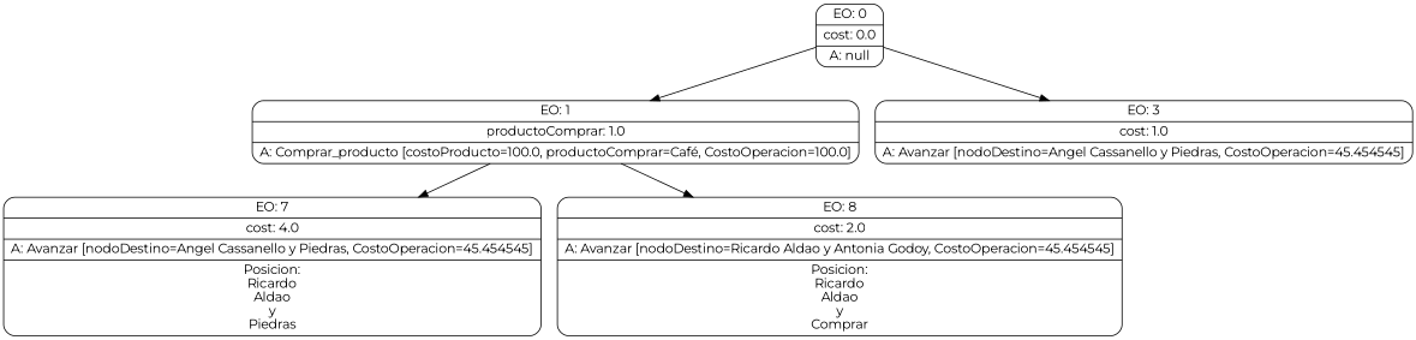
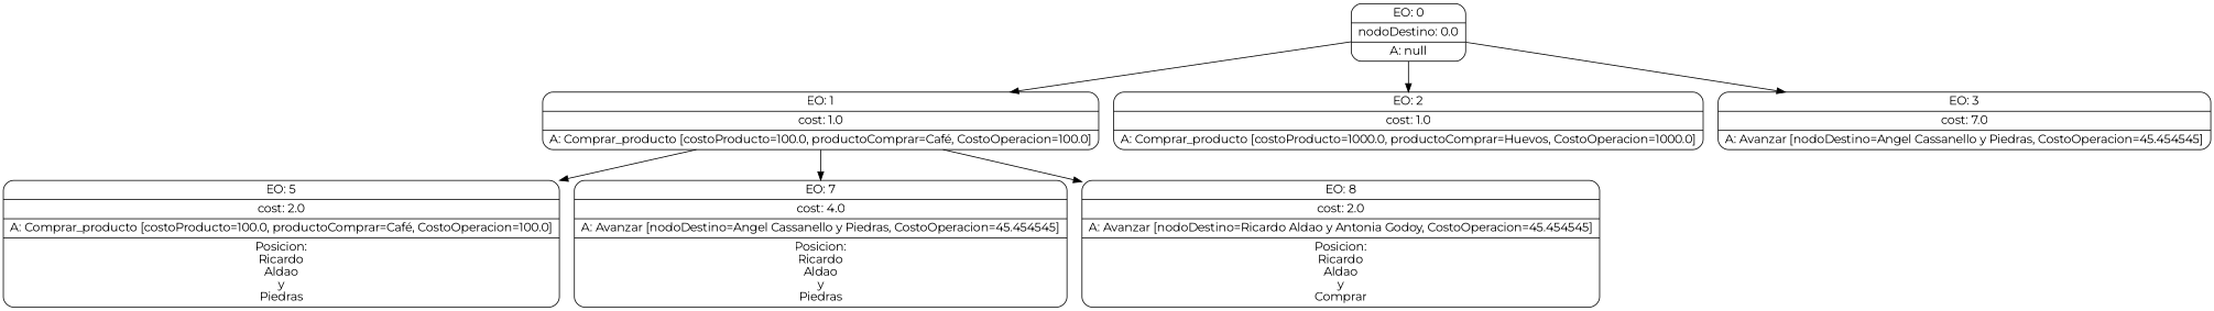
  digraph {
    fontname=Montserrat
    node [fontname=Montserrat shape=Mrecord]
    edge [fontname=Montserrat]
-   n1 [label="{EO: 0|cost: 0.0|A: null}"]
-   n2 [label="{EO: 1|productoComprar: 1.0|A: Comprar_producto [costoProducto=100.0, productoComprar=Café, CostoOperacion=100.0]}"]
-   n4 [label="{EO: 3|cost: 1.0|A: Avanzar [nodoDestino=Angel Cassanello y Piedras, CostoOperacion=45.454545]}"]
+   n1 [label="{EO: 0|nodoDestino: 0.0|A: null}"]
+   n2 [label="{EO: 1|cost: 1.0|A: Comprar_producto [costoProducto=100.0, productoComprar=Café, CostoOperacion=100.0]}"]
+   n3 [label="{EO: 2|cost: 1.0|A: Comprar_producto [costoProducto=1000.0, productoComprar=Huevos, CostoOperacion=1000.0]}"]
+   n4 [label="{EO: 3|cost: 7.0|A: Avanzar [nodoDestino=Angel Cassanello y Piedras, CostoOperacion=45.454545]}"]
+   n5 [label="{EO: 5|cost: 2.0|A: Comprar_producto [costoProducto=100.0, productoComprar=Café, CostoOperacion=100.0]|Posicion:\nRicardo\nAldao\ny\nPiedras}"]
    n6 [label="{EO: 7|cost: 4.0|A: Avanzar [nodoDestino=Angel Cassanello y Piedras, CostoOperacion=45.454545]|Posicion:\nRicardo\nAldao\ny\nPiedras}"]
    n7 [label="{EO: 8|cost: 2.0|A: Avanzar [nodoDestino=Ricardo Aldao y Antonia Godoy, CostoOperacion=45.454545]|Posicion:\nRicardo\nAldao\ny\nComprar}"]
    n1 -> n2
+   n1 -> n3
    n1 -> n4
+   n2 -> n5
    n2 -> n6
    n2 -> n7
  }
